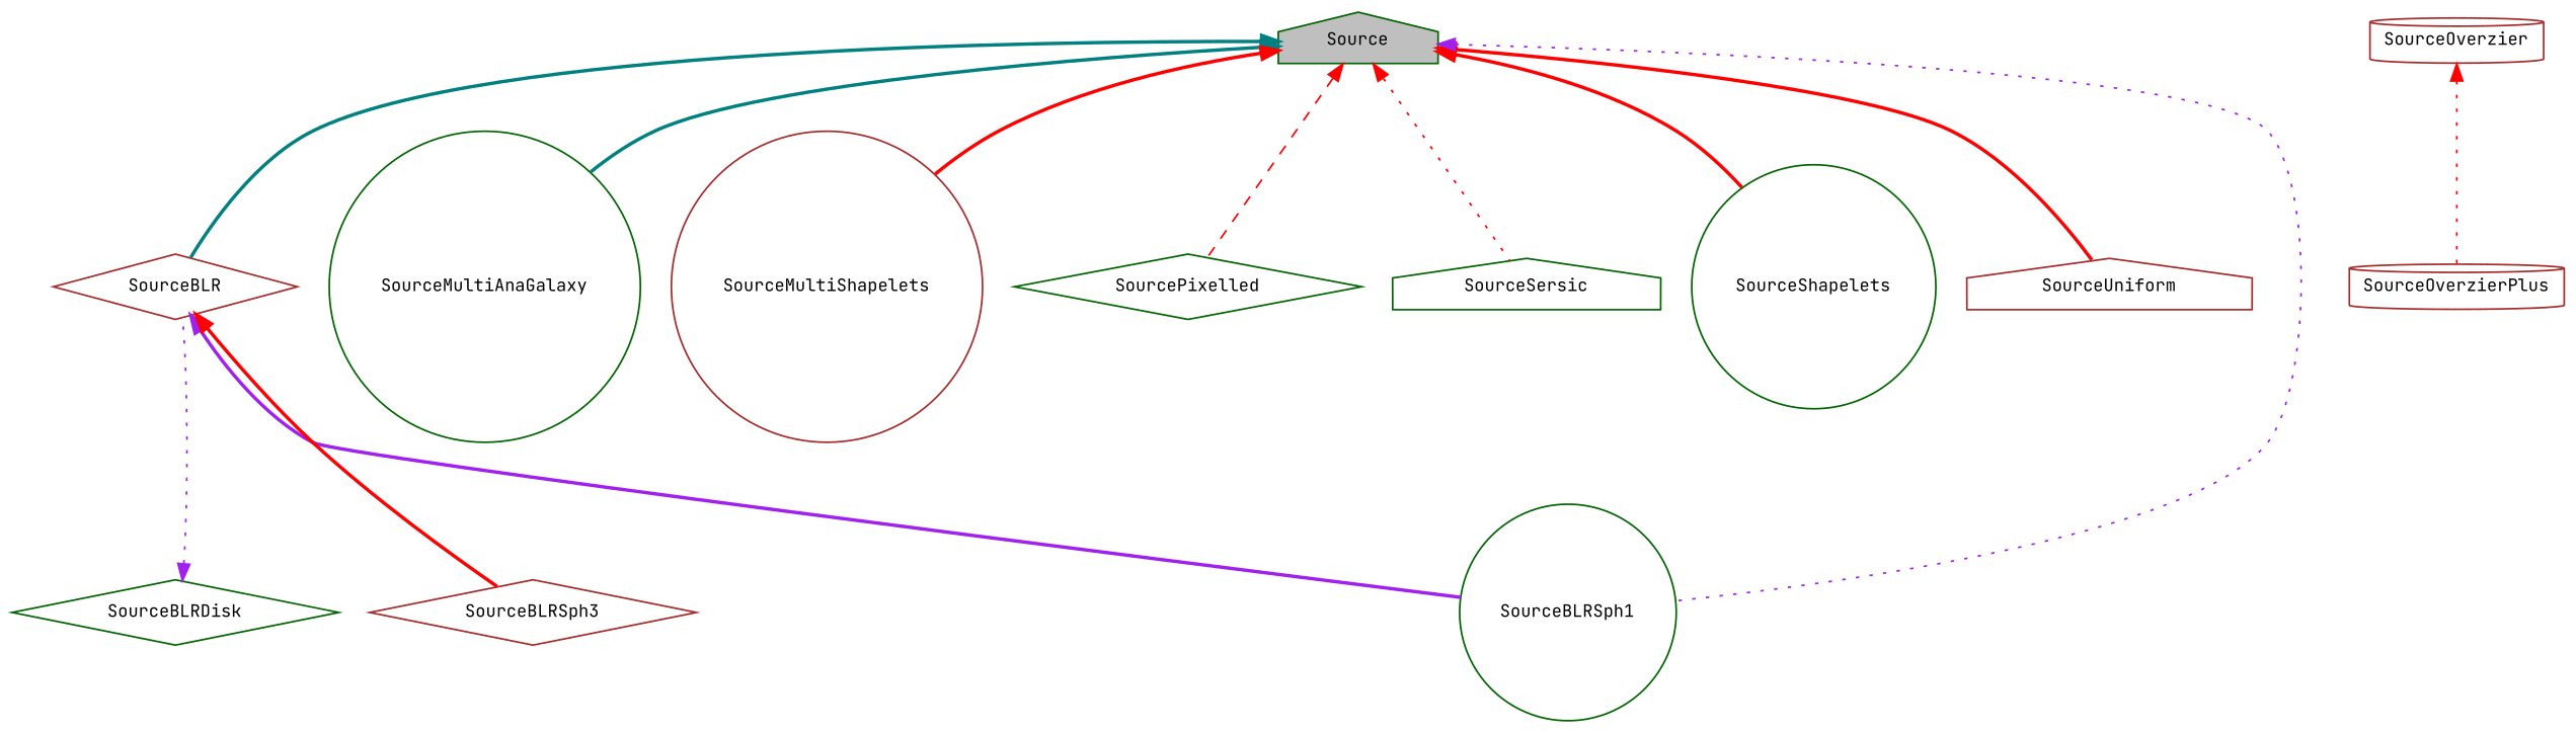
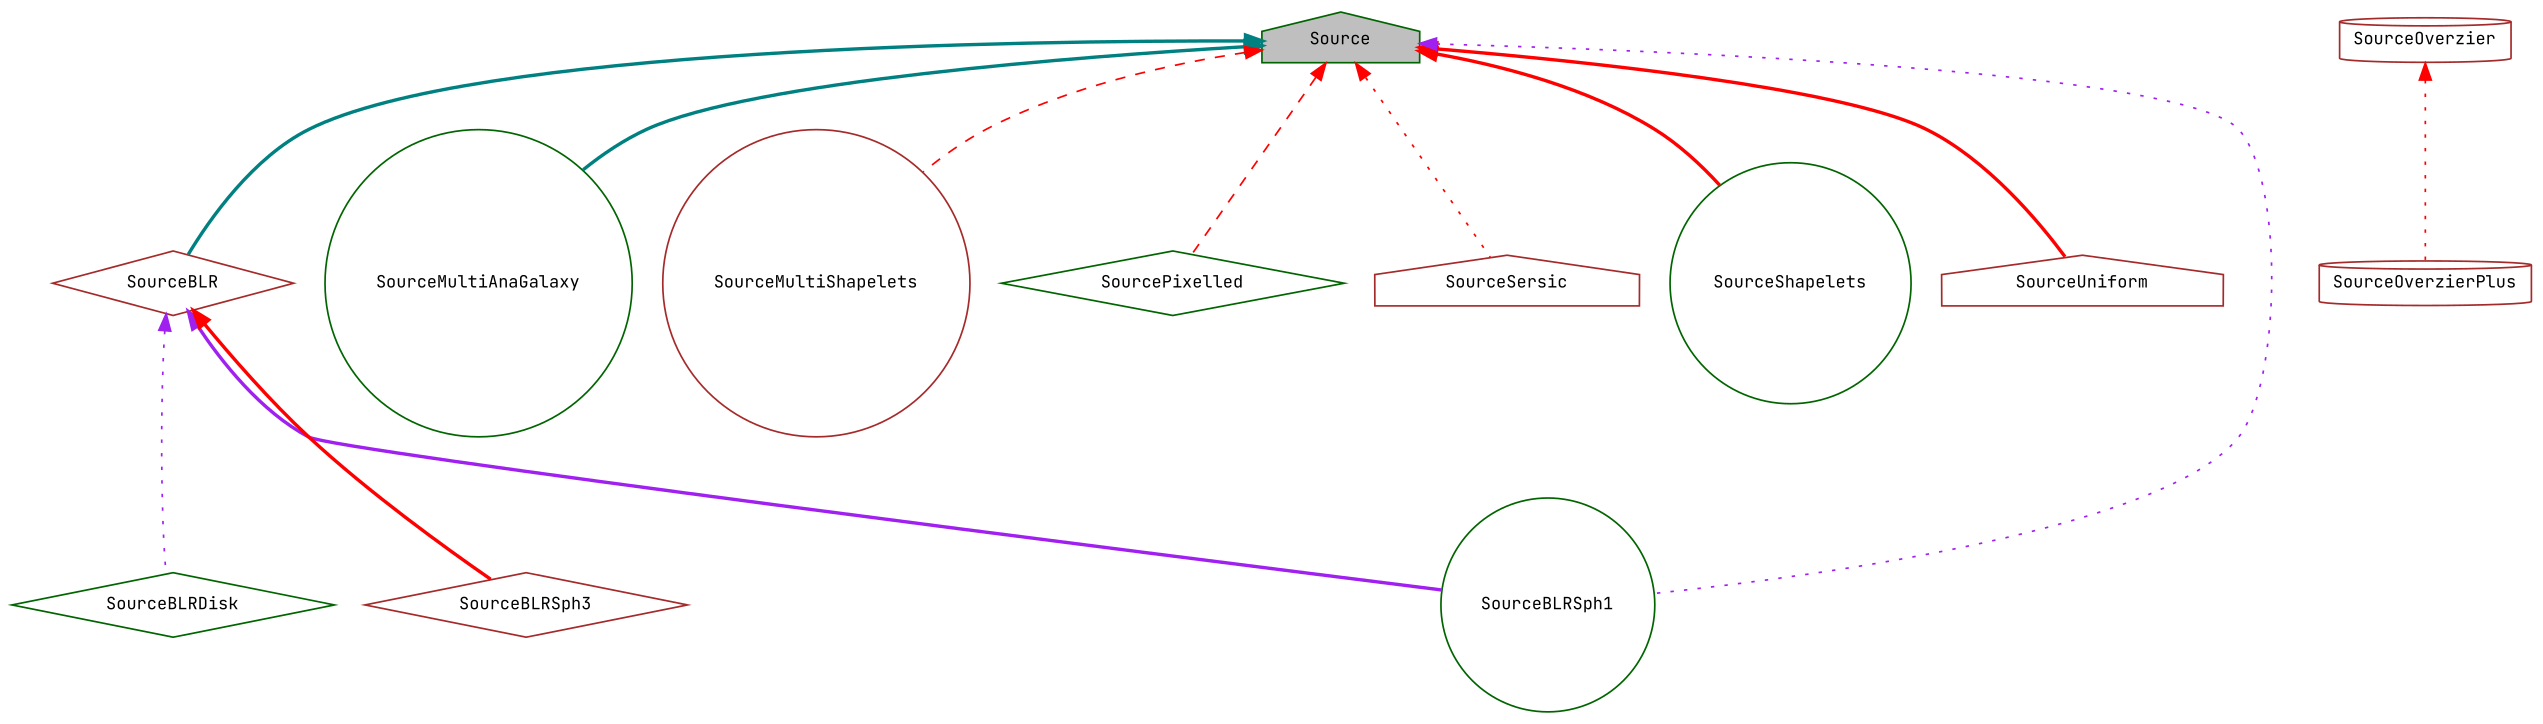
  digraph {
    fontname="JetBrains Mono"
    rankdir=TB
    node [color=brown fillcolor=white fontname="JetBrains Mono" fontsize=10 shape=diamond style=filled]
    edge [color=red dir=back fontname="JetBrains Mono" fontsize=10 labelfontname=Helvetica labelfontsize=10 style=bold]
    n1 [color=darkgreen fillcolor=grey75 fontcolor=black height=0.2 label=Source shape=house width=0.4]
    n2 [height=0.2 label=SourceBLR width=0.4]
    n3 [color=darkgreen height=0.2 label=SourceMultiAnaGalaxy shape=circle width=0.4]
    n4 [height=0.2 label=SourceMultiShapelets shape=circle width=0.4]
    n5 [color=darkgreen height=0.2 label=SourcePixelled width=0.4]
-   n6 [color=darkgreen height=0.2 label=SourceSersic shape=house width=0.4]
+   n6 [height=0.2 label=SourceSersic shape=house width=0.4]
    n7 [color=darkgreen height=0.2 label=SourceShapelets shape=circle width=0.4]
    n8 [height=0.2 label=SourceUniform shape=house width=0.4]
    n9 [color=darkgreen height=0.2 label=SourceBLRSph1 shape=circle width=0.4]
    n10 [color=darkgreen height=0.2 label=SourceBLRDisk width=0.4]
    n11 [height=0.2 label=SourceBLRSph3 width=0.4]
    n12 [height=0.2 label=SourceOverzier shape=cylinder width=0.4]
    n13 [height=0.2 label=SourceOverzierPlus shape=cylinder width=0.4]
    n1 -> n2 [color=teal]
    n1 -> n3 [color=teal]
-   n1 -> n4
+   n1 -> n4 [style=dashed]
    n1 -> n5 [style=dashed]
    n1 -> n6 [style=dotted]
    n1 -> n7
    n1 -> n8
    n1 -> n9 [color=purple style=dotted]
    n2 -> n9 [color=purple]
-   n10 -> n2 [color=purple style=dotted]
+   n2 -> n10 [color=purple style=dotted]
    n2 -> n11
    n12 -> n13 [style=dotted]
  }
